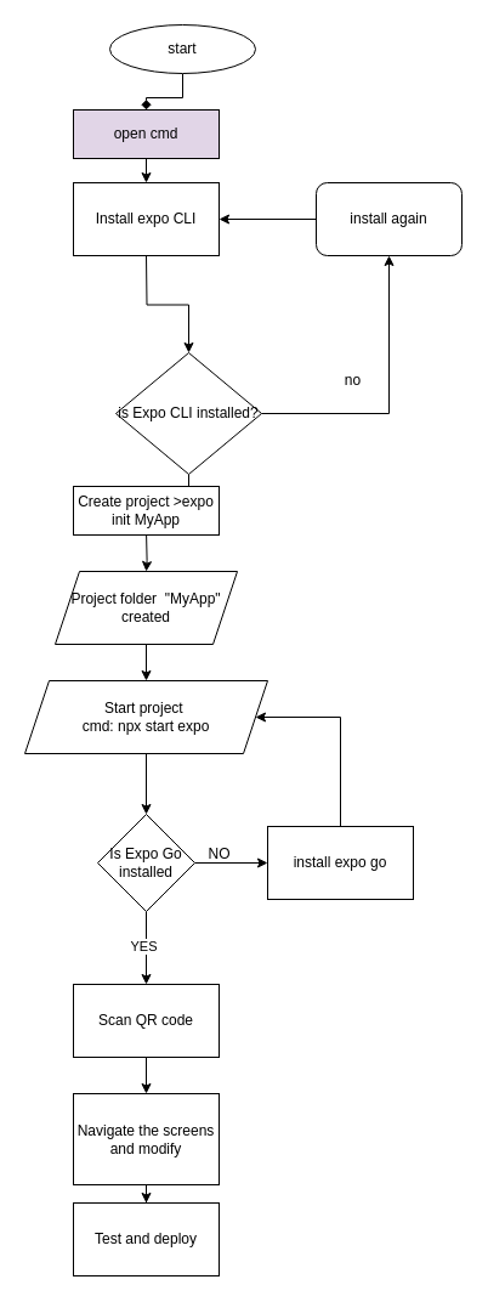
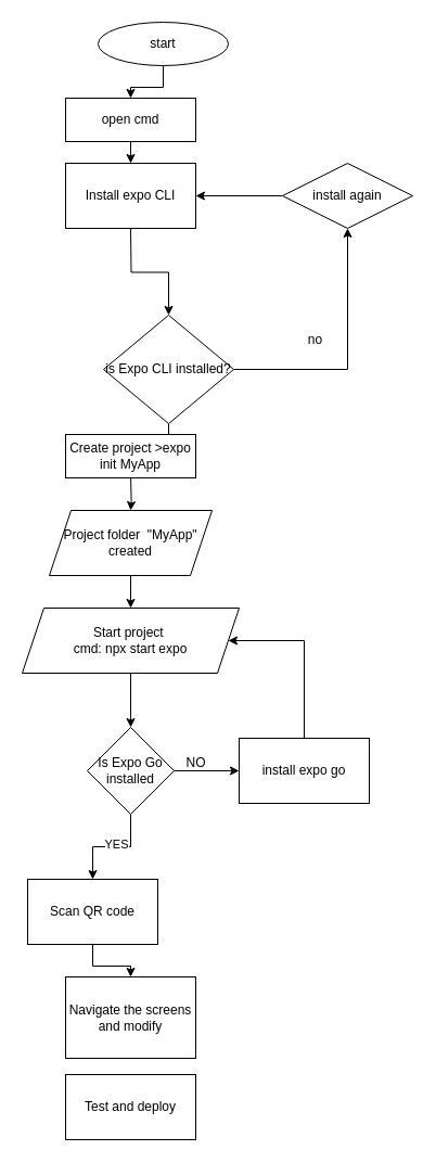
  <mxCell id="0" />
  <mxCell id="1" parent="0" />
- <mxCell id="2" value="" style="edgeStyle=orthogonalEdgeStyle;rounded=0;orthogonalLoop=1;jettySize=auto;html=1;endArrow=diamond;" edge="1" parent="1" source="3" target="32"><mxGeometry relative="1" as="geometry" /></mxCell>
+ <mxCell id="2" value="" style="edgeStyle=orthogonalEdgeStyle;rounded=0;orthogonalLoop=1;jettySize=auto;html=1;" edge="1" parent="1" source="3" target="32"><mxGeometry relative="1" as="geometry" /></mxCell>
  <mxCell id="3" value="start" style="ellipse;whiteSpace=wrap;html=1;" vertex="1" parent="1"><mxGeometry x="90" y="20" width="120" height="40" as="geometry" /></mxCell>
  <mxCell id="4" value="" style="edgeStyle=orthogonalEdgeStyle;rounded=0;orthogonalLoop=1;jettySize=auto;html=1;" edge="1" parent="1"><mxGeometry relative="1" as="geometry"><mxPoint x="120" y="130" as="sourcePoint" /><mxPoint x="120" y="150" as="targetPoint" /></mxGeometry></mxCell>
  <mxCell id="5" value="" style="edgeStyle=orthogonalEdgeStyle;rounded=0;orthogonalLoop=1;jettySize=auto;html=1;" edge="1" parent="1" target="9"><mxGeometry relative="1" as="geometry"><mxPoint x="120" y="210" as="sourcePoint" /></mxGeometry></mxCell>
  <mxCell id="6" value="" style="edgeStyle=orthogonalEdgeStyle;rounded=0;orthogonalLoop=1;jettySize=auto;html=1;" edge="1" parent="1" source="9"><mxGeometry relative="1" as="geometry"><mxPoint x="120.1" y="400" as="targetPoint" /></mxGeometry></mxCell>
  <mxCell id="7" value="YES" style="edgeLabel;html=1;align=center;verticalAlign=middle;resizable=0;points=[];" vertex="1" connectable="0" parent="6"><mxGeometry x="-0.143" y="-2" relative="1" as="geometry"><mxPoint as="offset" /></mxGeometry></mxCell>
  <mxCell id="8" style="edgeStyle=orthogonalEdgeStyle;rounded=0;orthogonalLoop=1;jettySize=auto;html=1;entryX=0.5;entryY=1;entryDx=0;entryDy=0;" edge="1" parent="1" source="9" target="12"><mxGeometry relative="1" as="geometry" /></mxCell>
  <mxCell id="9" value="is Expo CLI installed?" style="rhombus;whiteSpace=wrap;html=1;" vertex="1" parent="1"><mxGeometry x="95" y="290" width="120" height="100" as="geometry" /></mxCell>
  <mxCell id="10" value="" style="edgeStyle=orthogonalEdgeStyle;rounded=0;orthogonalLoop=1;jettySize=auto;html=1;" edge="1" parent="1" target="14"><mxGeometry relative="1" as="geometry"><mxPoint x="120.1" y="440" as="sourcePoint" /><mxPoint x="120" y="550" as="targetPoint" /></mxGeometry></mxCell>
  <mxCell id="11" style="edgeStyle=orthogonalEdgeStyle;rounded=0;orthogonalLoop=1;jettySize=auto;html=1;entryX=1;entryY=0.5;entryDx=0;entryDy=0;" edge="1" parent="1" source="12" target="31"><mxGeometry relative="1" as="geometry"><mxPoint x="200" y="180" as="targetPoint" /></mxGeometry></mxCell>
- <mxCell id="12" value="install again" style="rounded=1;whiteSpace=wrap;html=1;" vertex="1" parent="1"><mxGeometry x="260" y="150" width="120" height="60" as="geometry" /></mxCell>
+ <mxCell id="12" value="install again" style="rhombus;whiteSpace=wrap;html=1;" vertex="1" parent="1"><mxGeometry x="260" y="150" width="120" height="60" as="geometry" /></mxCell>
  <mxCell id="13" style="edgeStyle=orthogonalEdgeStyle;rounded=0;orthogonalLoop=1;jettySize=auto;html=1;" edge="1" parent="1" source="14" target="16"><mxGeometry relative="1" as="geometry" /></mxCell>
  <mxCell id="14" value="Project folder&amp;nbsp; &quot;MyApp&quot;&lt;div&gt;created&lt;/div&gt;" style="shape=parallelogram;perimeter=parallelogramPerimeter;whiteSpace=wrap;html=1;fixedSize=1;" vertex="1" parent="1"><mxGeometry x="45" y="470" width="150" height="60" as="geometry" /></mxCell>
  <mxCell id="15" value="" style="edgeStyle=orthogonalEdgeStyle;rounded=0;orthogonalLoop=1;jettySize=auto;html=1;" edge="1" parent="1" source="16" target="21"><mxGeometry relative="1" as="geometry"><mxPoint x="120" y="660" as="targetPoint" /></mxGeometry></mxCell>
  <mxCell id="16" value="Start project&amp;nbsp;&lt;div&gt;cmd: npx start expo&lt;/div&gt;" style="shape=parallelogram;perimeter=parallelogramPerimeter;whiteSpace=wrap;html=1;fixedSize=1;" vertex="1" parent="1"><mxGeometry x="20" y="560" width="200" height="60" as="geometry" /></mxCell>
  <mxCell id="17" value="no" style="text;html=1;align=center;verticalAlign=middle;resizable=0;points=[];autosize=1;strokeColor=none;fillColor=none;" vertex="1" parent="1"><mxGeometry x="270" y="298" width="40" height="30" as="geometry" /></mxCell>
  <mxCell id="18" value="" style="edgeStyle=orthogonalEdgeStyle;rounded=0;orthogonalLoop=1;jettySize=auto;html=1;" edge="1" parent="1" source="21" target="23"><mxGeometry relative="1" as="geometry" /></mxCell>
  <mxCell id="19" value="" style="edgeStyle=orthogonalEdgeStyle;rounded=0;orthogonalLoop=1;jettySize=auto;html=1;" edge="1" parent="1" source="21" target="25"><mxGeometry relative="1" as="geometry" /></mxCell>
  <mxCell id="20" value="YES" style="edgeLabel;html=1;align=center;verticalAlign=middle;resizable=0;points=[];" vertex="1" connectable="0" parent="19"><mxGeometry x="-0.067" y="-3" relative="1" as="geometry"><mxPoint as="offset" /></mxGeometry></mxCell>
  <mxCell id="21" value="Is Expo Go installed" style="rhombus;whiteSpace=wrap;html=1;" vertex="1" parent="1"><mxGeometry x="80" y="670" width="80" height="80" as="geometry" /></mxCell>
  <mxCell id="22" style="edgeStyle=orthogonalEdgeStyle;rounded=0;orthogonalLoop=1;jettySize=auto;html=1;entryX=1;entryY=0.5;entryDx=0;entryDy=0;" edge="1" parent="1" source="23" target="16"><mxGeometry relative="1" as="geometry"><Array as="points"><mxPoint x="280" y="590" /></Array></mxGeometry></mxCell>
  <mxCell id="23" value="install expo go" style="whiteSpace=wrap;html=1;" vertex="1" parent="1"><mxGeometry x="220" y="680" width="120" height="60" as="geometry" /></mxCell>
  <mxCell id="24" value="" style="edgeStyle=orthogonalEdgeStyle;rounded=0;orthogonalLoop=1;jettySize=auto;html=1;" edge="1" parent="1" source="25" target="28"><mxGeometry relative="1" as="geometry" /></mxCell>
- <mxCell id="25" value="Scan QR code" style="whiteSpace=wrap;html=1;" vertex="1" parent="1"><mxGeometry x="60" y="810" width="120" height="60" as="geometry" /></mxCell>
+ <mxCell id="25" value="Scan QR code" style="whiteSpace=wrap;html=1;" vertex="1" parent="1"><mxGeometry x="25" y="810" width="120" height="60" as="geometry" /></mxCell>
  <mxCell id="26" value="NO" style="text;html=1;align=center;verticalAlign=middle;resizable=0;points=[];autosize=1;strokeColor=none;fillColor=none;" vertex="1" parent="1"><mxGeometry x="160" y="688" width="40" height="30" as="geometry" /></mxCell>
- <mxCell id="27" value="" style="edgeStyle=orthogonalEdgeStyle;rounded=0;orthogonalLoop=1;jettySize=auto;html=1;" edge="1" parent="1" source="28" target="29"><mxGeometry relative="1" as="geometry" /></mxCell>
  <mxCell id="28" value="Navigate the screens and modify" style="whiteSpace=wrap;html=1;" vertex="1" parent="1"><mxGeometry x="60" y="900" width="120" height="75" as="geometry" /></mxCell>
  <mxCell id="29" value="Test and deploy" style="whiteSpace=wrap;html=1;" vertex="1" parent="1"><mxGeometry x="60" y="990" width="120" height="60" as="geometry" /></mxCell>
  <mxCell id="30" value="Create project&amp;nbsp;&lt;span style=&quot;color: light-dark(rgb(0, 0, 0), rgb(255, 255, 255)); background-color: transparent;&quot;&gt;&amp;gt;expo init MyApp&lt;/span&gt;" style="rounded=0;whiteSpace=wrap;html=1;" vertex="1" parent="1"><mxGeometry x="60" y="400" width="120" height="40" as="geometry" /></mxCell>
  <mxCell id="31" value="Install expo CLI" style="rounded=0;whiteSpace=wrap;html=1;" vertex="1" parent="1"><mxGeometry x="60" y="150" width="120" height="60" as="geometry" /></mxCell>
- <mxCell id="32" value="open cmd" style="rounded=0;whiteSpace=wrap;html=1;fillColor=#e1d5e7;" vertex="1" parent="1"><mxGeometry x="60" y="90" width="120" height="40" as="geometry" /></mxCell>
+ <mxCell id="32" value="open cmd" style="rounded=0;whiteSpace=wrap;html=1;" vertex="1" parent="1"><mxGeometry x="60" y="90" width="120" height="40" as="geometry" /></mxCell>
